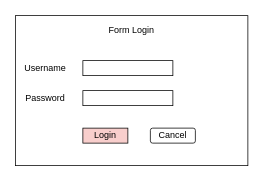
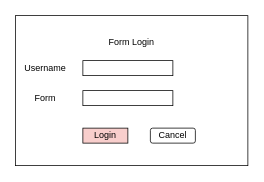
  <mxCell id="0" />
  <mxCell id="1" parent="0" />
  <mxCell id="2" value="" style="rounded=0;whiteSpace=wrap;html=1;" vertex="1" parent="1"><mxGeometry x="20" y="20" width="310" height="200" as="geometry" /></mxCell>
  <mxCell id="3" value="" style="rounded=0;whiteSpace=wrap;html=1;" vertex="1" parent="1"><mxGeometry x="110" y="80" width="120" height="20" as="geometry" /></mxCell>
  <mxCell id="4" value="" style="rounded=0;whiteSpace=wrap;html=1;" vertex="1" parent="1"><mxGeometry x="110" y="120" width="120" height="20" as="geometry" /></mxCell>
  <mxCell id="5" value="Username" style="text;html=1;strokeColor=none;fillColor=none;align=center;verticalAlign=middle;whiteSpace=wrap;rounded=0;" vertex="1" parent="1"><mxGeometry x="40" y="80" width="40" height="20" as="geometry" /></mxCell>
- <mxCell id="6" value="Password" style="text;html=1;strokeColor=none;fillColor=none;align=center;verticalAlign=middle;whiteSpace=wrap;rounded=0;" vertex="1" parent="1"><mxGeometry x="40" y="120" width="40" height="20" as="geometry" /></mxCell>
- <mxCell id="7" value="Form Login" style="text;html=1;strokeColor=none;fillColor=none;align=center;verticalAlign=middle;whiteSpace=wrap;rounded=0;" vertex="1" parent="1"><mxGeometry x="140" y="30" width="70" height="20" as="geometry" /></mxCell>
+ <mxCell id="6" value="Form" style="text;html=1;strokeColor=none;fillColor=none;align=center;verticalAlign=middle;whiteSpace=wrap;rounded=0;" vertex="1" parent="1"><mxGeometry x="40" y="120" width="40" height="20" as="geometry" /></mxCell>
+ <mxCell id="7" value="Form Login" style="text;html=1;strokeColor=none;fillColor=none;align=center;verticalAlign=middle;whiteSpace=wrap;rounded=0;" vertex="1" parent="1"><mxGeometry x="140" y="45" width="70" height="20" as="geometry" /></mxCell>
  <mxCell id="8" value="Cancel" style="whiteSpace=wrap;html=1;rounded=1;" vertex="1" parent="1"><mxGeometry x="200" y="170" width="60" height="20" as="geometry" /></mxCell>
  <mxCell id="9" value="Login" style="rounded=0;whiteSpace=wrap;html=1;fillColor=#f8cecc;" vertex="1" parent="1"><mxGeometry x="110" y="170" width="60" height="20" as="geometry" /></mxCell>
